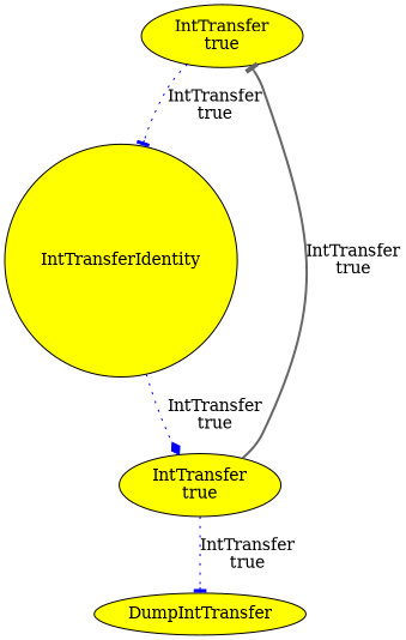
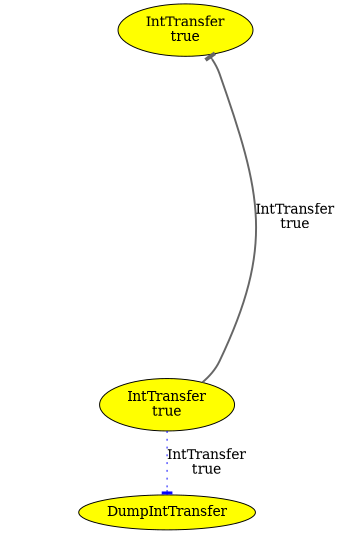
  digraph {
    node [fillcolor=yellow shape=ellipse style=filled]
    edge [color=blue style=dotted arrowhead=tee]
    n1 [label="IntTransfer\ntrue"]
-   n2 [label=IntTransferIdentity shape=circle]
    n3 [label="IntTransfer\ntrue"]
    n4 [label=DumpIntTransfer]
-   n1 -> n2 [label="IntTransfer\ntrue"]
-   n2 -> n3 [label="IntTransfer\ntrue" arrowhead=diamond]
    n3 -> n1 [label="IntTransfer\ntrue" color=gray40 style=bold]
    n3 -> n4 [label="IntTransfer\ntrue"]
  }
